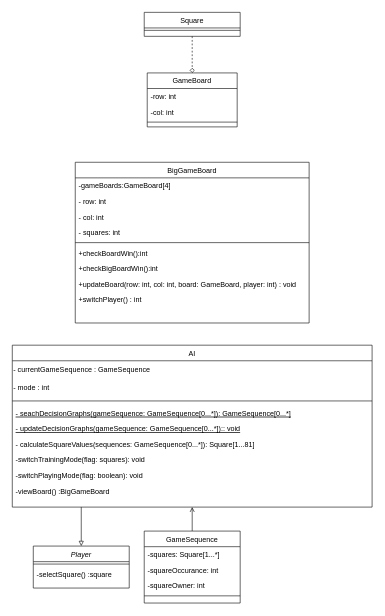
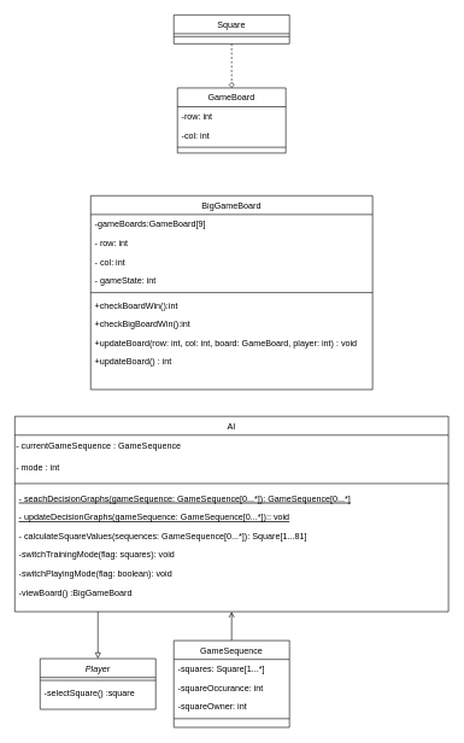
  <mxCell id="0" />
  <mxCell id="1" parent="0" />
  <mxCell id="2" value="Player" style="swimlane;fontStyle=2;align=center;verticalAlign=top;childLayout=stackLayout;horizontal=1;startSize=26;horizontalStack=0;resizeParent=1;resizeLast=0;collapsible=1;marginBottom=0;rounded=0;shadow=0;strokeWidth=1;" parent="1" vertex="1"><mxGeometry x="55" y="910" width="160" height="70" as="geometry"><mxRectangle x="230" y="140" width="160" height="26" as="alternateBounds" /></mxGeometry></mxCell>
  <mxCell id="3" value="" style="line;html=1;strokeWidth=1;align=left;verticalAlign=middle;spacingTop=-1;spacingLeft=3;spacingRight=3;rotatable=0;labelPosition=right;points=[];portConstraint=eastwest;" parent="2" vertex="1"><mxGeometry y="26" width="160" height="8" as="geometry" /></mxCell>
  <mxCell id="4" value="-selectSquare() :square" style="text;align=left;verticalAlign=top;spacingLeft=4;spacingRight=4;overflow=hidden;rotatable=0;points=[[0,0.5],[1,0.5]];portConstraint=eastwest;" parent="2" vertex="1"><mxGeometry y="34" width="160" height="26" as="geometry" /></mxCell>
  <mxCell id="5" style="edgeStyle=orthogonalEdgeStyle;rounded=0;orthogonalLoop=1;jettySize=auto;html=1;endArrow=block;endFill=0;" parent="1" source="6" edge="1"><mxGeometry relative="1" as="geometry"><mxPoint x="135" y="910" as="targetPoint" /><Array as="points"><mxPoint x="135" y="870" /><mxPoint x="135" y="870" /></Array></mxGeometry></mxCell>
  <mxCell id="6" value="AI" style="swimlane;fontStyle=0;align=center;verticalAlign=top;childLayout=stackLayout;horizontal=1;startSize=26;horizontalStack=0;resizeParent=1;resizeLast=0;collapsible=1;marginBottom=0;rounded=0;shadow=0;strokeWidth=1;" parent="1" vertex="1"><mxGeometry x="20" y="575" width="600" height="270" as="geometry"><mxRectangle x="130" y="380" width="160" height="26" as="alternateBounds" /></mxGeometry></mxCell>
  <mxCell id="7" value="- currentGameSequence : GameSequence" style="text;html=1;align=left;verticalAlign=middle;resizable=0;points=[];autosize=1;strokeColor=none;fillColor=none;" parent="6" vertex="1"><mxGeometry y="26" width="600" height="30" as="geometry" /></mxCell>
  <mxCell id="8" value="- mode : int" style="text;html=1;align=left;verticalAlign=middle;resizable=0;points=[];autosize=1;strokeColor=none;fillColor=none;" parent="6" vertex="1"><mxGeometry y="56" width="600" height="30" as="geometry" /></mxCell>
  <mxCell id="9" style="line;html=1;strokeWidth=1;align=left;verticalAlign=middle;spacingTop=-1;spacingLeft=3;spacingRight=3;rotatable=0;labelPosition=right;points=[];portConstraint=eastwest;" parent="6" vertex="1"><mxGeometry y="86" width="600" height="14" as="geometry" /></mxCell>
  <mxCell id="10" value="- seachDecisionGraphs(gameSequence: GameSequence[0...*]): GameSequence[0...*]" style="text;align=left;verticalAlign=top;spacingLeft=4;spacingRight=4;overflow=hidden;rotatable=0;points=[[0,0.5],[1,0.5]];portConstraint=eastwest;fontStyle=4" parent="6" vertex="1"><mxGeometry y="100" width="600" height="26" as="geometry" /></mxCell>
  <mxCell id="11" value="- updateDecisionGraphs(gameSequence: GameSequence[0...*]):: void" style="text;align=left;verticalAlign=top;spacingLeft=4;spacingRight=4;overflow=hidden;rotatable=0;points=[[0,0.5],[1,0.5]];portConstraint=eastwest;fontStyle=4" parent="6" vertex="1"><mxGeometry y="126" width="600" height="26" as="geometry" /></mxCell>
  <mxCell id="12" value="- calculateSquareValues(sequences: GameSequence[0...*]): Square[1...81]" style="text;align=left;verticalAlign=top;spacingLeft=4;spacingRight=4;overflow=hidden;rotatable=0;points=[[0,0.5],[1,0.5]];portConstraint=eastwest;" parent="6" vertex="1"><mxGeometry y="152" width="600" height="26" as="geometry" /></mxCell>
  <mxCell id="13" value="-switchTrainingMode(flag: squares): void" style="text;align=left;verticalAlign=top;spacingLeft=4;spacingRight=4;overflow=hidden;rotatable=0;points=[[0,0.5],[1,0.5]];portConstraint=eastwest;" parent="6" vertex="1"><mxGeometry y="178" width="600" height="26" as="geometry" /></mxCell>
  <mxCell id="14" value="-switchPlayingMode(flag: boolean): void" style="text;align=left;verticalAlign=top;spacingLeft=4;spacingRight=4;overflow=hidden;rotatable=0;points=[[0,0.5],[1,0.5]];portConstraint=eastwest;" parent="6" vertex="1"><mxGeometry y="204" width="600" height="26" as="geometry" /></mxCell>
  <mxCell id="15" value="-viewBoard() :BigGameBoard" style="text;align=left;verticalAlign=top;spacingLeft=4;spacingRight=4;overflow=hidden;rotatable=0;points=[[0,0.5],[1,0.5]];portConstraint=eastwest;" parent="6" vertex="1"><mxGeometry y="230" width="600" height="26" as="geometry" /></mxCell>
  <mxCell id="16" style="edgeStyle=orthogonalEdgeStyle;rounded=0;orthogonalLoop=1;jettySize=auto;html=1;endArrow=open;endFill=0;" parent="1" source="17" target="6" edge="1"><mxGeometry relative="1" as="geometry" /></mxCell>
  <mxCell id="17" value="GameSequence" style="swimlane;fontStyle=0;align=center;verticalAlign=top;childLayout=stackLayout;horizontal=1;startSize=26;horizontalStack=0;resizeParent=1;resizeLast=0;collapsible=1;marginBottom=0;rounded=0;shadow=0;strokeWidth=1;" parent="1" vertex="1"><mxGeometry x="240" y="885" width="160" height="120" as="geometry"><mxRectangle x="550" y="140" width="160" height="26" as="alternateBounds" /></mxGeometry></mxCell>
  <mxCell id="18" value="-squares: Square[1...*]" style="text;align=left;verticalAlign=top;spacingLeft=4;spacingRight=4;overflow=hidden;rotatable=0;points=[[0,0.5],[1,0.5]];portConstraint=eastwest;" parent="17" vertex="1"><mxGeometry y="26" width="160" height="26" as="geometry" /></mxCell>
  <mxCell id="19" value="-squareOccurance: int" style="text;align=left;verticalAlign=top;spacingLeft=4;spacingRight=4;overflow=hidden;rotatable=0;points=[[0,0.5],[1,0.5]];portConstraint=eastwest;rounded=0;shadow=0;html=0;" parent="17" vertex="1"><mxGeometry y="52" width="160" height="26" as="geometry" /></mxCell>
  <mxCell id="20" value="-squareOwner: int" style="text;align=left;verticalAlign=top;spacingLeft=4;spacingRight=4;overflow=hidden;rotatable=0;points=[[0,0.5],[1,0.5]];portConstraint=eastwest;rounded=0;shadow=0;html=0;" parent="17" vertex="1"><mxGeometry y="78" width="160" height="26" as="geometry" /></mxCell>
  <mxCell id="21" value="" style="line;html=1;strokeWidth=1;align=left;verticalAlign=middle;spacingTop=-1;spacingLeft=3;spacingRight=3;rotatable=0;labelPosition=right;points=[];portConstraint=eastwest;" parent="17" vertex="1"><mxGeometry y="104" width="160" height="8" as="geometry" /></mxCell>
  <mxCell id="22" value="BigGameBoard" style="swimlane;fontStyle=0;align=center;verticalAlign=top;childLayout=stackLayout;horizontal=1;startSize=26;horizontalStack=0;resizeParent=1;resizeLast=0;collapsible=1;marginBottom=0;rounded=0;shadow=0;strokeWidth=1;" parent="1" vertex="1"><mxGeometry x="125" y="270" width="390" height="268" as="geometry"><mxRectangle x="550" y="140" width="160" height="26" as="alternateBounds" /></mxGeometry></mxCell>
- <mxCell id="23" value="-gameBoards:GameBoard[4]" style="text;align=left;verticalAlign=top;spacingLeft=4;spacingRight=4;overflow=hidden;rotatable=0;points=[[0,0.5],[1,0.5]];portConstraint=eastwest;" parent="22" vertex="1"><mxGeometry y="26" width="390" height="26" as="geometry" /></mxCell>
+ <mxCell id="23" value="-gameBoards:GameBoard[9]" style="text;align=left;verticalAlign=top;spacingLeft=4;spacingRight=4;overflow=hidden;rotatable=0;points=[[0,0.5],[1,0.5]];portConstraint=eastwest;" parent="22" vertex="1"><mxGeometry y="26" width="390" height="26" as="geometry" /></mxCell>
  <mxCell id="24" value="- row: int" style="text;align=left;verticalAlign=top;spacingLeft=4;spacingRight=4;overflow=hidden;rotatable=0;points=[[0,0.5],[1,0.5]];portConstraint=eastwest;" parent="22" vertex="1"><mxGeometry y="52" width="390" height="26" as="geometry" /></mxCell>
  <mxCell id="25" value="- col: int" style="text;align=left;verticalAlign=top;spacingLeft=4;spacingRight=4;overflow=hidden;rotatable=0;points=[[0,0.5],[1,0.5]];portConstraint=eastwest;" parent="22" vertex="1"><mxGeometry y="78" width="390" height="26" as="geometry" /></mxCell>
- <mxCell id="26" value="- squares: int" style="text;align=left;verticalAlign=top;spacingLeft=4;spacingRight=4;overflow=hidden;rotatable=0;points=[[0,0.5],[1,0.5]];portConstraint=eastwest;" vertex="1" parent="22"><mxGeometry y="104" width="390" height="26" as="geometry" /></mxCell>
+ <mxCell id="26" value="- gameState: int" style="text;align=left;verticalAlign=top;spacingLeft=4;spacingRight=4;overflow=hidden;rotatable=0;points=[[0,0.5],[1,0.5]];portConstraint=eastwest;" vertex="1" parent="22"><mxGeometry y="104" width="390" height="26" as="geometry" /></mxCell>
  <mxCell id="27" value="" style="line;html=1;strokeWidth=1;align=left;verticalAlign=middle;spacingTop=-1;spacingLeft=3;spacingRight=3;rotatable=0;labelPosition=right;points=[];portConstraint=eastwest;" parent="22" vertex="1"><mxGeometry y="130" width="390" height="8" as="geometry" /></mxCell>
  <mxCell id="28" value="+checkBoardWin():int" style="text;align=left;verticalAlign=top;spacingLeft=4;spacingRight=4;overflow=hidden;rotatable=0;points=[[0,0.5],[1,0.5]];portConstraint=eastwest;" parent="22" vertex="1"><mxGeometry y="138" width="390" height="26" as="geometry" /></mxCell>
  <mxCell id="29" value="+checkBigBoardWin():int" style="text;align=left;verticalAlign=top;spacingLeft=4;spacingRight=4;overflow=hidden;rotatable=0;points=[[0,0.5],[1,0.5]];portConstraint=eastwest;" parent="22" vertex="1"><mxGeometry y="164" width="390" height="26" as="geometry" /></mxCell>
  <mxCell id="30" value="+updateBoard(row: int, col: int, board: GameBoard, player: int) : void" style="text;align=left;verticalAlign=top;spacingLeft=4;spacingRight=4;overflow=hidden;rotatable=0;points=[[0,0.5],[1,0.5]];portConstraint=eastwest;" parent="22" vertex="1"><mxGeometry y="190" width="390" height="26" as="geometry" /></mxCell>
- <mxCell id="31" value="+switchPlayer() : int" style="text;align=left;verticalAlign=top;spacingLeft=4;spacingRight=4;overflow=hidden;rotatable=0;points=[[0,0.5],[1,0.5]];portConstraint=eastwest;" parent="22" vertex="1"><mxGeometry y="216" width="390" height="26" as="geometry" /></mxCell>
+ <mxCell id="31" value="+updateBoard() : int" style="text;align=left;verticalAlign=top;spacingLeft=4;spacingRight=4;overflow=hidden;rotatable=0;points=[[0,0.5],[1,0.5]];portConstraint=eastwest;" parent="22" vertex="1"><mxGeometry y="216" width="390" height="26" as="geometry" /></mxCell>
  <mxCell id="32" style="text;align=left;verticalAlign=top;spacingLeft=4;spacingRight=4;overflow=hidden;rotatable=0;points=[[0,0.5],[1,0.5]];portConstraint=eastwest;" parent="22" vertex="1"><mxGeometry y="242" width="390" height="26" as="geometry" /></mxCell>
  <mxCell id="33" style="edgeStyle=orthogonalEdgeStyle;rounded=0;orthogonalLoop=1;jettySize=auto;html=1;endArrow=diamond;endFill=0;dashed=1;" parent="1" source="34" target="36" edge="1"><mxGeometry relative="1" as="geometry" /></mxCell>
  <mxCell id="34" value="Square" style="swimlane;fontStyle=0;align=center;verticalAlign=top;childLayout=stackLayout;horizontal=1;startSize=26;horizontalStack=0;resizeParent=1;resizeLast=0;collapsible=1;marginBottom=0;rounded=0;shadow=0;strokeWidth=1;" parent="1" vertex="1"><mxGeometry x="240" y="20" width="160" height="40" as="geometry"><mxRectangle x="550" y="140" width="160" height="26" as="alternateBounds" /></mxGeometry></mxCell>
  <mxCell id="35" value="" style="line;html=1;strokeWidth=1;align=left;verticalAlign=middle;spacingTop=-1;spacingLeft=3;spacingRight=3;rotatable=0;labelPosition=right;points=[];portConstraint=eastwest;" parent="34" vertex="1"><mxGeometry y="26" width="160" height="8" as="geometry" /></mxCell>
  <mxCell id="36" value="GameBoard" style="swimlane;fontStyle=0;align=center;verticalAlign=top;childLayout=stackLayout;horizontal=1;startSize=26;horizontalStack=0;resizeParent=1;resizeLast=0;collapsible=1;marginBottom=0;rounded=0;shadow=0;strokeWidth=1;" parent="1" vertex="1"><mxGeometry x="245" y="121" width="150" height="90" as="geometry"><mxRectangle x="550" y="140" width="160" height="26" as="alternateBounds" /></mxGeometry></mxCell>
  <mxCell id="37" value="-row: int" style="text;align=left;verticalAlign=top;spacingLeft=4;spacingRight=4;overflow=hidden;rotatable=0;points=[[0,0.5],[1,0.5]];portConstraint=eastwest;" parent="36" vertex="1"><mxGeometry y="26" width="150" height="26" as="geometry" /></mxCell>
  <mxCell id="38" value="-col: int" style="text;align=left;verticalAlign=top;spacingLeft=4;spacingRight=4;overflow=hidden;rotatable=0;points=[[0,0.5],[1,0.5]];portConstraint=eastwest;rounded=0;shadow=0;html=0;" parent="36" vertex="1"><mxGeometry y="52" width="150" height="26" as="geometry" /></mxCell>
  <mxCell id="39" value="" style="line;html=1;strokeWidth=1;align=left;verticalAlign=middle;spacingTop=-1;spacingLeft=3;spacingRight=3;rotatable=0;labelPosition=right;points=[];portConstraint=eastwest;" parent="36" vertex="1"><mxGeometry y="78" width="150" height="8" as="geometry" /></mxCell>
